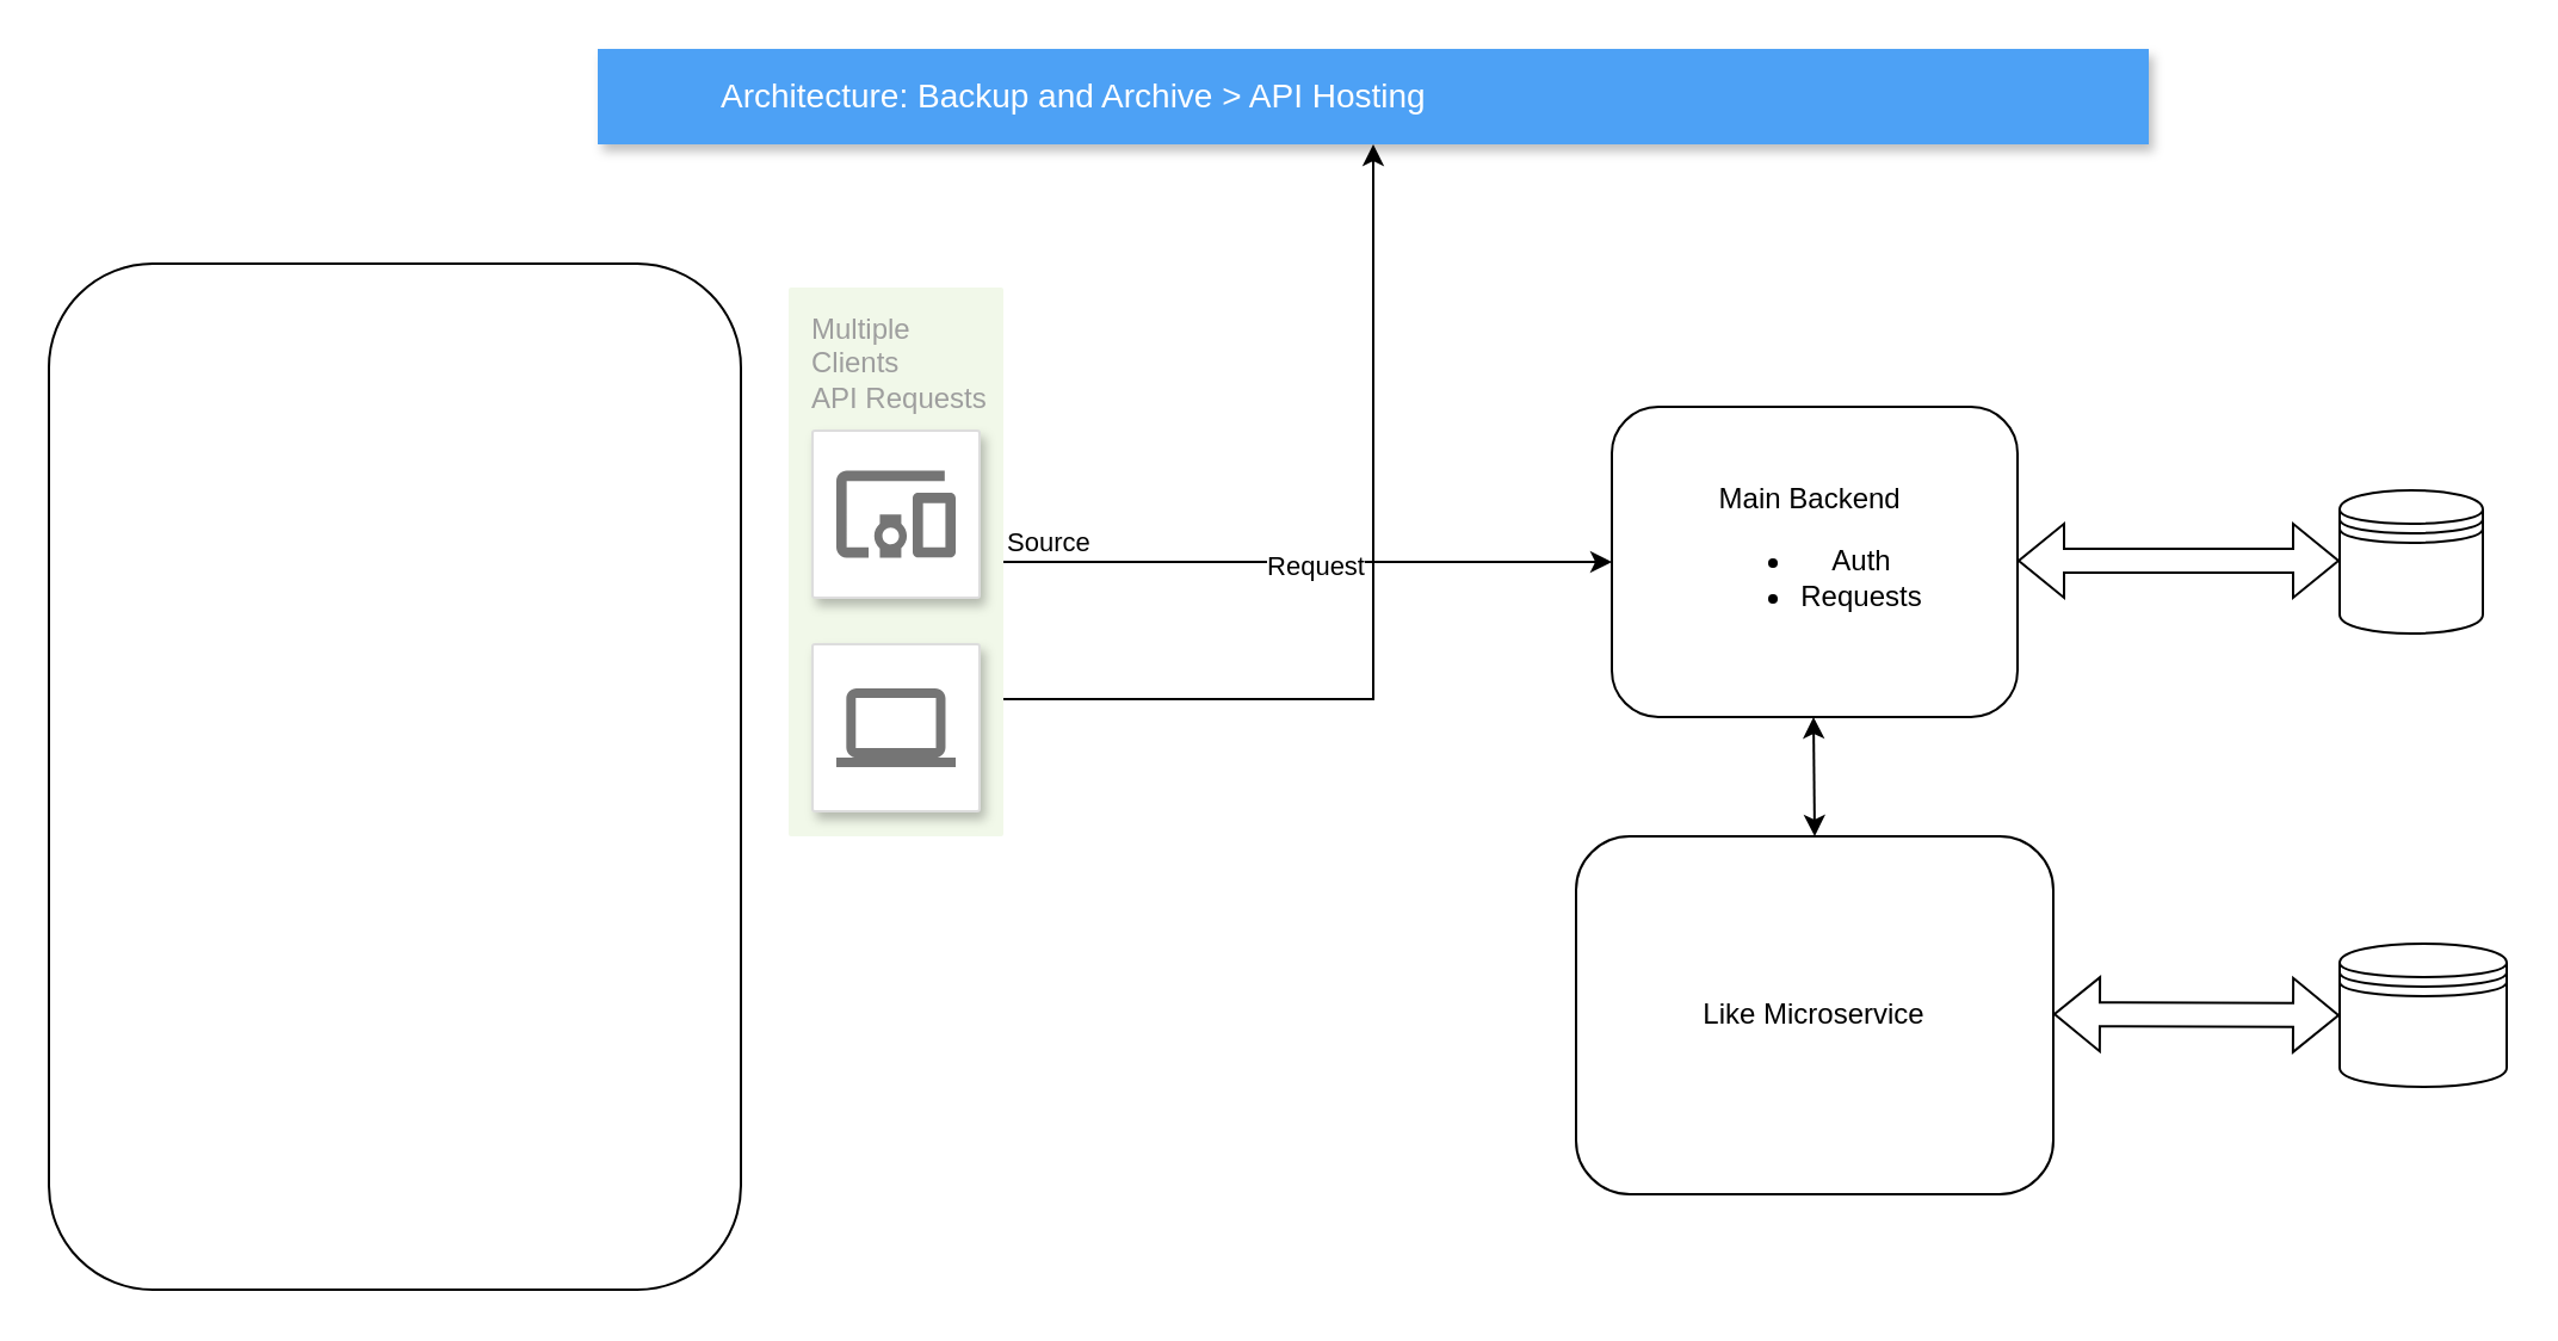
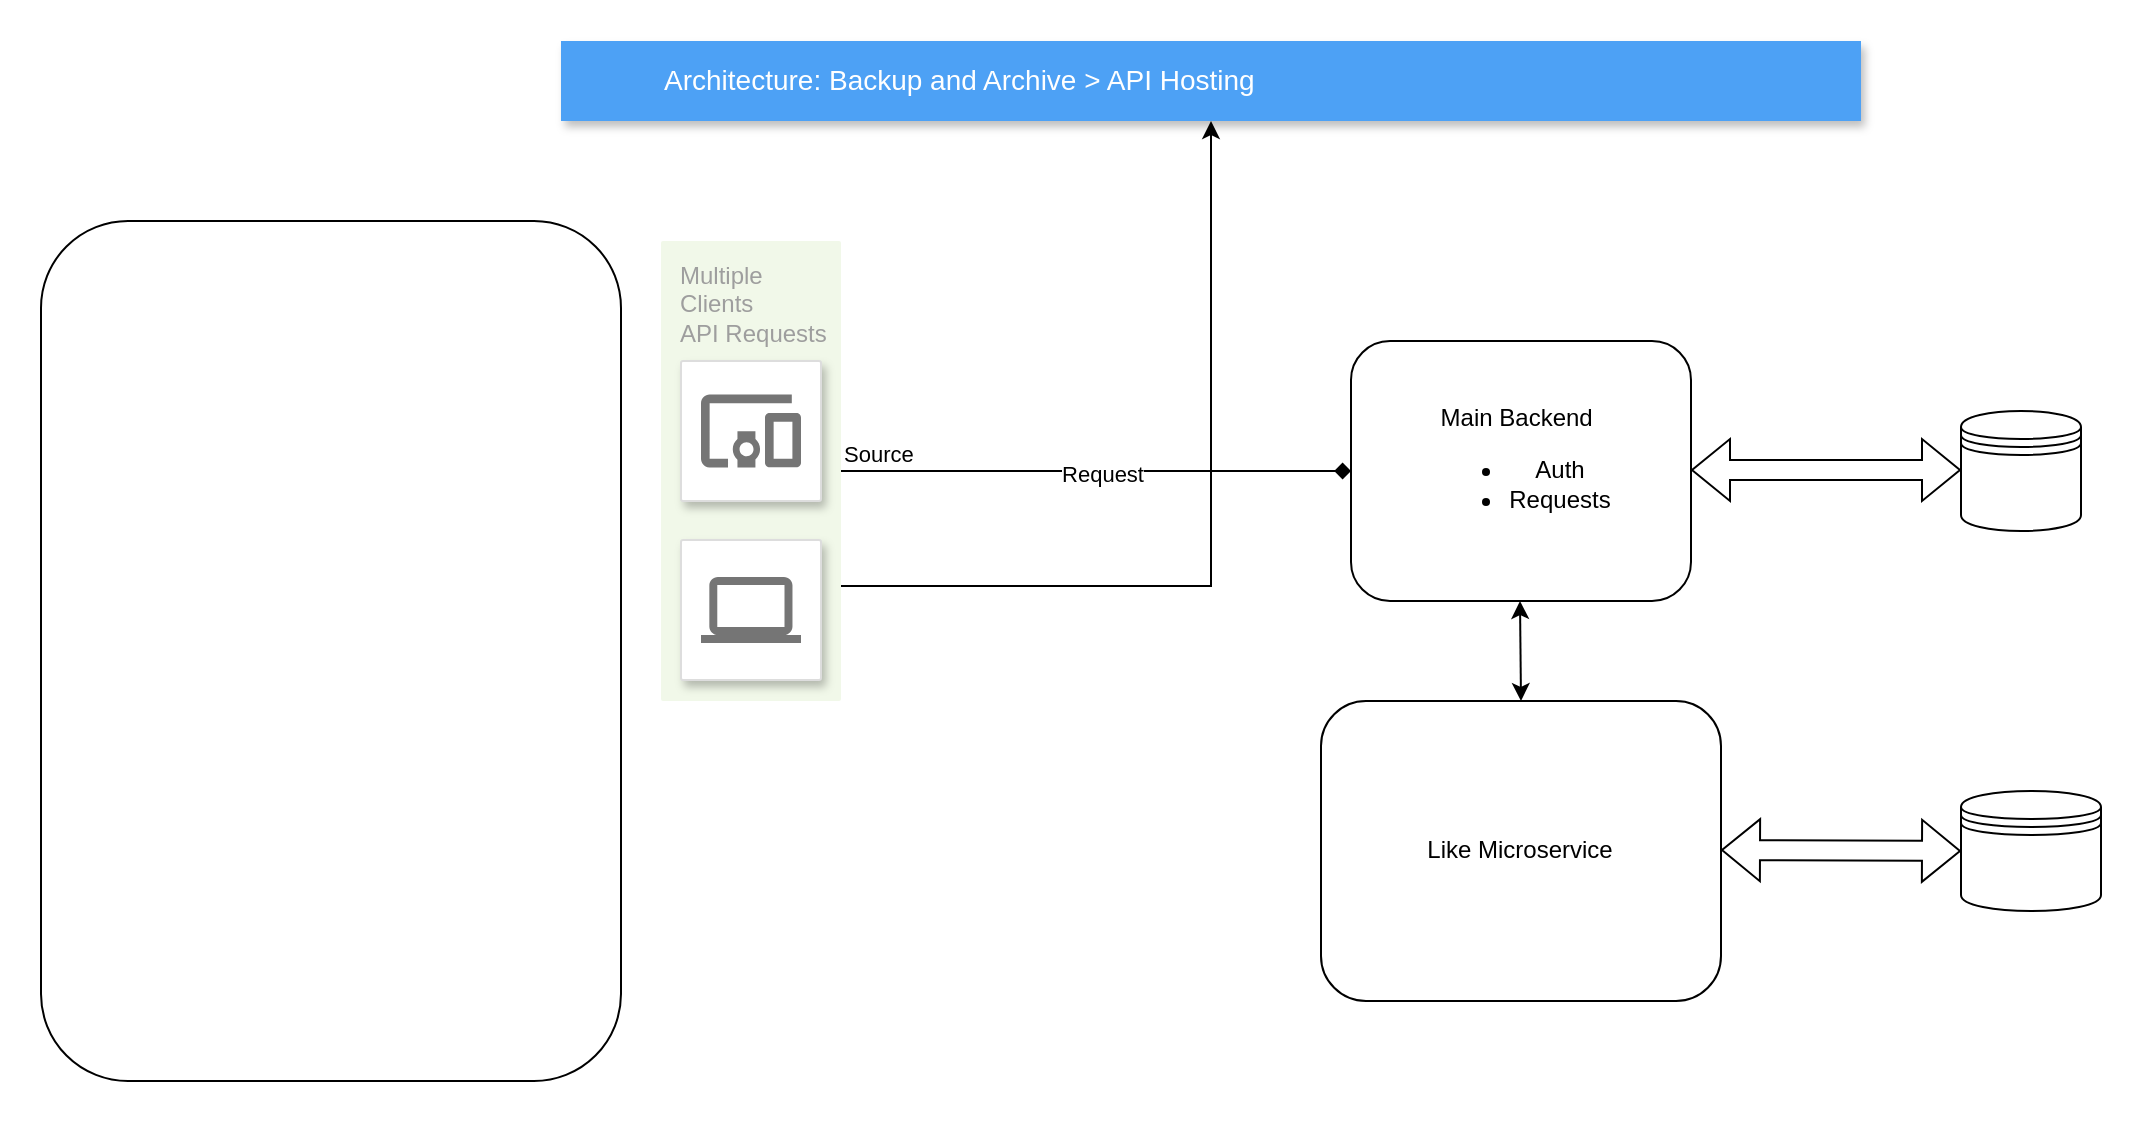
  <mxCell id="0" />
  <mxCell id="1" parent="0" />
  <mxCell id="2" style="edgeStyle=orthogonalEdgeStyle;rounded=0;orthogonalLoop=1;jettySize=auto;html=1;exitX=1;exitY=0.75;exitDx=0;exitDy=0;" edge="1" parent="1" source="3" target="4"><mxGeometry relative="1" as="geometry" /></mxCell>
  <mxCell id="3" value="Multiple&lt;br&gt;Clients&lt;br&gt;API Requests&lt;br&gt;" style="rounded=1;absoluteArcSize=1;arcSize=2;html=1;strokeColor=none;gradientColor=none;shadow=0;dashed=0;fontSize=12;fontColor=#9E9E9E;align=left;verticalAlign=top;spacing=10;spacingTop=-4;fillColor=#F1F8E9;" parent="1" vertex="1"><mxGeometry x="330" y="120" width="90" height="230" as="geometry" /></mxCell>
- <mxCell id="4" value="Architecture: Backup and Archive &amp;gt; API Hosting" style="fillColor=#4DA1F5;strokeColor=none;shadow=1;gradientColor=none;fontSize=14;align=left;spacingLeft=50;fontColor=#ffffff;html=1;" parent="1" vertex="1"><mxGeometry x="250" y="20" width="650" height="40" as="geometry" /></mxCell>
+ <mxCell id="4" value="Architecture: Backup and Archive &amp;gt; API Hosting" style="fillColor=#4DA1F5;strokeColor=none;shadow=1;gradientColor=none;fontSize=14;align=left;spacingLeft=50;fontColor=#ffffff;html=1;" parent="1" vertex="1"><mxGeometry x="280" y="20" width="650" height="40" as="geometry" /></mxCell>
  <mxCell id="5" value="" style="strokeColor=#dddddd;fillColor=#ffffff;shadow=1;strokeWidth=1;rounded=1;absoluteArcSize=1;arcSize=2;labelPosition=center;verticalLabelPosition=middle;align=center;verticalAlign=bottom;spacingLeft=0;fontColor=#999999;fontSize=12;whiteSpace=wrap;spacingBottom=2;html=1;" parent="1" vertex="1"><mxGeometry x="340" y="180" width="70" height="70" as="geometry" /></mxCell>
  <mxCell id="6" value="" style="dashed=0;connectable=0;html=1;fillColor=#757575;strokeColor=none;shape=mxgraph.gcp2.mobile_devices;part=1;" parent="5" vertex="1"><mxGeometry x="0.5" width="50" height="36.5" relative="1" as="geometry"><mxPoint x="-25" y="16.75" as="offset" /></mxGeometry></mxCell>
  <mxCell id="7" value="" style="strokeColor=#dddddd;fillColor=#ffffff;shadow=1;strokeWidth=1;rounded=1;absoluteArcSize=1;arcSize=2;labelPosition=center;verticalLabelPosition=middle;align=center;verticalAlign=bottom;spacingLeft=0;fontColor=#999999;fontSize=12;whiteSpace=wrap;spacingBottom=2;html=1;" parent="1" vertex="1"><mxGeometry x="340" y="269.5" width="70" height="70" as="geometry" /></mxCell>
  <mxCell id="8" value="" style="dashed=0;connectable=0;html=1;fillColor=#757575;strokeColor=none;shape=mxgraph.gcp2.laptop;part=1;" parent="7" vertex="1"><mxGeometry x="0.5" width="50" height="33" relative="1" as="geometry"><mxPoint x="-25" y="18.5" as="offset" /></mxGeometry></mxCell>
- <mxCell id="9" value="" style="endArrow=classic;html=1;rounded=0;exitX=1;exitY=0.5;exitDx=0;exitDy=0;" edge="1" parent="1" source="3" target="13"><mxGeometry relative="1" as="geometry"><mxPoint x="480" y="280" as="sourcePoint" /><mxPoint x="460" y="235" as="targetPoint" /></mxGeometry></mxCell>
+ <mxCell id="9" value="" style="endArrow=diamond;html=1;rounded=0;exitX=1;exitY=0.5;exitDx=0;exitDy=0;" edge="1" parent="1" source="3" target="13"><mxGeometry relative="1" as="geometry"><mxPoint x="480" y="280" as="sourcePoint" /><mxPoint x="460" y="235" as="targetPoint" /></mxGeometry></mxCell>
  <mxCell id="10" value="Label" style="edgeLabel;resizable=0;html=1;align=center;verticalAlign=middle;" connectable="0" vertex="1" parent="9"><mxGeometry relative="1" as="geometry" /></mxCell>
  <mxCell id="11" value="Source" style="edgeLabel;resizable=0;html=1;align=left;verticalAlign=bottom;" connectable="0" vertex="1" parent="9"><mxGeometry x="-1" relative="1" as="geometry" /></mxCell>
  <mxCell id="12" value="Request" style="edgeLabel;html=1;align=center;verticalAlign=middle;resizable=0;points=[];" vertex="1" connectable="0" parent="9"><mxGeometry x="0.023" y="-1" relative="1" as="geometry"><mxPoint as="offset" /></mxGeometry></mxCell>
  <mxCell id="13" value="Main Backend&amp;nbsp;&lt;br&gt;&lt;ul&gt;&lt;li&gt;Auth&lt;/li&gt;&lt;li&gt;Requests&lt;/li&gt;&lt;/ul&gt;" style="rounded=1;whiteSpace=wrap;html=1;fillColor=default;glass=0;" vertex="1" parent="1"><mxGeometry x="675" y="170" width="170" height="130" as="geometry" /></mxCell>
  <mxCell id="14" value="" style="rounded=1;whiteSpace=wrap;html=1;fillColor=none;" vertex="1" parent="1"><mxGeometry y="110" width="290" height="430" as="geometry" x="20" /></mxCell>
  <mxCell id="15" value="Like Microservice" style="rounded=1;whiteSpace=wrap;html=1;fillColor=default;" vertex="1" parent="1"><mxGeometry x="660" y="350" width="200" height="150" as="geometry" /></mxCell>
  <mxCell id="16" value="" style="endArrow=classic;startArrow=classic;html=1;rounded=0;" edge="1" parent="1"><mxGeometry width="50" height="50" relative="1" as="geometry"><mxPoint x="760" y="350" as="sourcePoint" /><mxPoint x="759.5" y="300" as="targetPoint" /><Array as="points" /></mxGeometry></mxCell>
  <mxCell id="17" value="" style="shape=datastore;whiteSpace=wrap;html=1;" vertex="1" parent="1"><mxGeometry x="980" y="395" width="70" height="60" as="geometry" /></mxCell>
  <mxCell id="18" value="" style="shape=datastore;whiteSpace=wrap;html=1;" vertex="1" parent="1"><mxGeometry x="980" y="205" width="60" height="60" as="geometry" /></mxCell>
  <mxCell id="19" value="" style="shape=flexArrow;endArrow=classic;startArrow=classic;html=1;rounded=0;" edge="1" parent="1"><mxGeometry width="100" height="100" relative="1" as="geometry"><mxPoint x="845" y="234.5" as="sourcePoint" /><mxPoint x="980" y="234.5" as="targetPoint" /><Array as="points" /></mxGeometry></mxCell>
  <mxCell id="20" value="" style="shape=flexArrow;endArrow=classic;startArrow=classic;html=1;rounded=0;entryX=0;entryY=0.5;entryDx=0;entryDy=0;" edge="1" parent="1" target="17"><mxGeometry width="100" height="100" relative="1" as="geometry"><mxPoint x="860" y="424.5" as="sourcePoint" /><mxPoint x="970" y="425" as="targetPoint" /><Array as="points" /></mxGeometry></mxCell>
